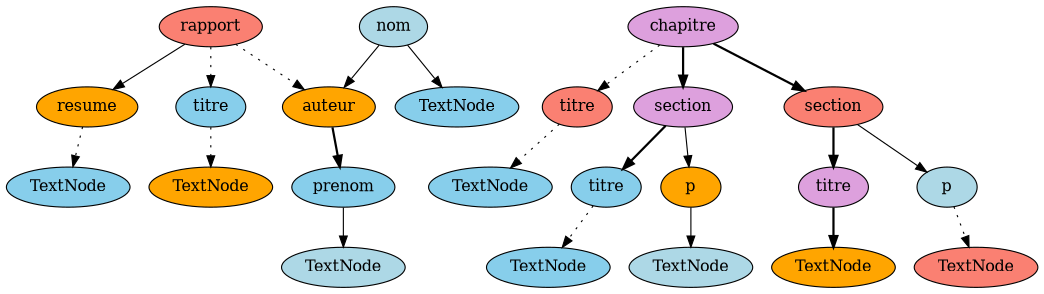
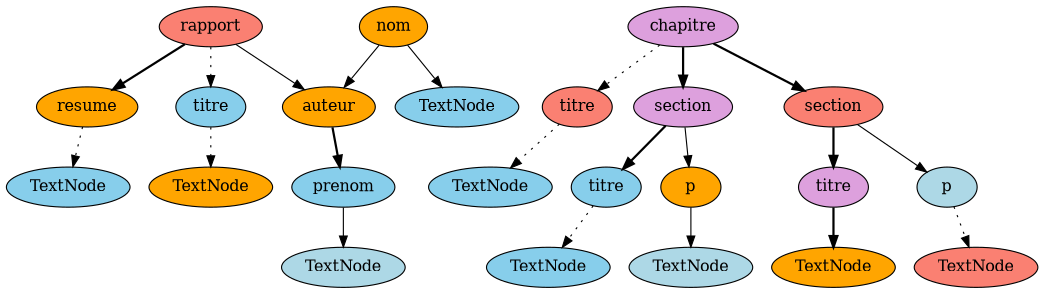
  digraph {
    node [fillcolor=skyblue style=filled]
    edge [style=dotted]
    n1 [fillcolor=salmon label=rapport]
    n2 [label=titre]
    n3 [fillcolor=orange label=auteur]
    n4 [fillcolor=orange label=resume]
    n5 [fillcolor=orange label=TextNode]
    n6 [label=prenom]
    n7 [label=TextNode]
    n8 [fillcolor=plum label=chapitre]
    n9 [fillcolor=salmon label=titre]
    n10 [fillcolor=plum label=section]
    n11 [fillcolor=salmon label=section]
    n12 [fillcolor=lightblue label=TextNode]
-   n13 [fillcolor=lightblue label=nom]
+   n13 [fillcolor=orange label=nom]
    n14 [label=TextNode]
    n15 [label=TextNode]
    n16 [label=titre]
    n17 [fillcolor=orange label=p]
    n18 [fillcolor=plum label=titre]
    n19 [fillcolor=lightblue label=p]
    n20 [label=TextNode]
    n21 [fillcolor=lightblue label=TextNode]
    n22 [fillcolor=orange label=TextNode]
    n23 [fillcolor=salmon label=TextNode]
    n1 -> n2
-   n1 -> n3
-   n1 -> n4 [style=solid]
+   n1 -> n3 [style=solid]
+   n1 -> n4 [style=bold]
    n2 -> n5
    n3 -> n6 [style=bold]
    n4 -> n7
    n6 -> n12 [style=solid]
    n8 -> n9
    n8 -> n10 [style=bold]
    n8 -> n11 [style=bold]
    n9 -> n15
    n10 -> n16 [style=bold]
    n10 -> n17 [style=solid]
    n11 -> n18 [style=bold]
    n11 -> n19 [style=solid]
    n13 -> n3 [style=solid]
    n13 -> n14 [style=solid]
    n16 -> n20
    n17 -> n21 [style=solid]
    n18 -> n22 [style=bold]
    n19 -> n23
  }
